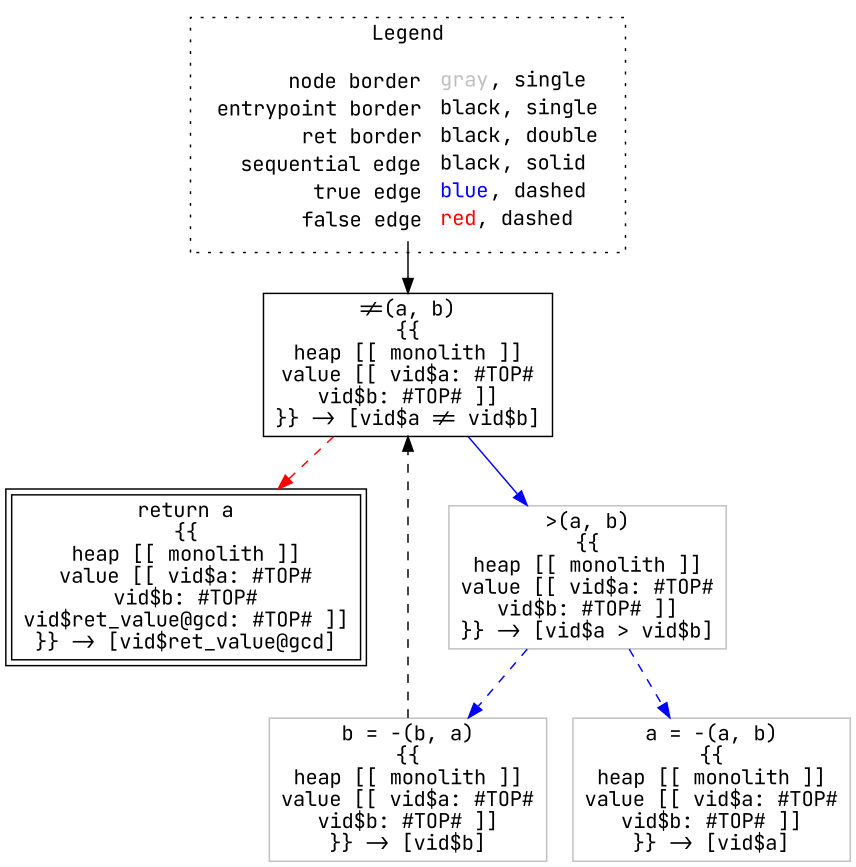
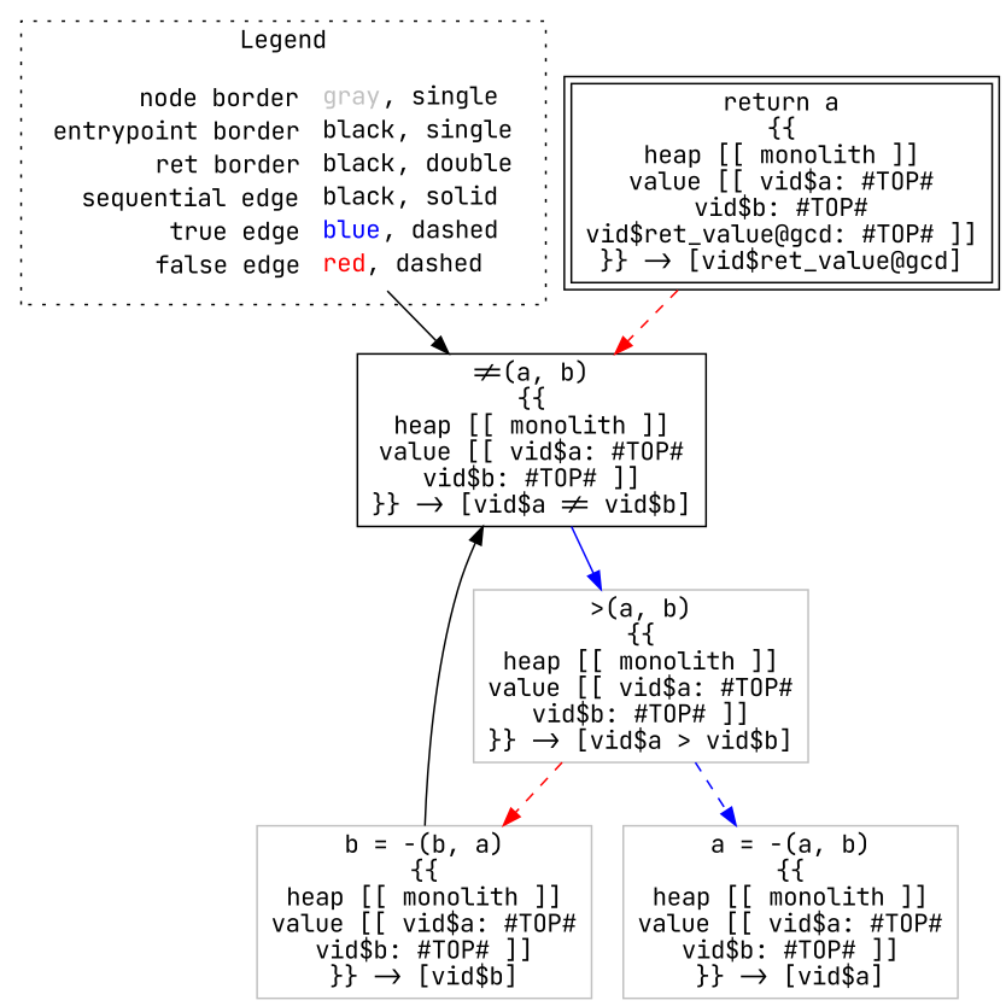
  digraph {
    fontname="JetBrains Mono"
    node [fontname="JetBrains Mono" shape=rect color=gray]
    edge [color=black fontname="JetBrains Mono" style=dashed]
    n1 [label=<<table border="0" cellpadding="2" cellspacing="0" cellborder="0"><tr><td align="right">node border&nbsp;</td><td align="left"><font color="gray">gray</font>, single</td></tr><tr><td align="right">entrypoint border&nbsp;</td><td align="left"><font color="black">black</font>, single</td></tr><tr><td align="right">ret border&nbsp;</td><td align="left"><font color="black">black</font>, double</td></tr><tr><td align="right">sequential edge&nbsp;</td><td align="left"><font color="black">black</font>, solid</td></tr><tr><td align="right">true edge&nbsp;</td><td align="left"><font color="blue">blue</font>, dashed</td></tr><tr><td align="right">false edge&nbsp;</td><td align="left"><font color="red">red</font>, dashed</td></tr></table>> shape=plaintext color=""]
    n2 [color=black label=<!=(a, b)<BR/>{{<BR/>heap [[ monolith ]]<BR/>value [[ vid$a: #TOP#<BR/>vid$b: #TOP# ]]<BR/>}} -&gt; [vid$a != vid$b]>]
    n3 [color=black label=<return a<BR/>{{<BR/>heap [[ monolith ]]<BR/>value [[ vid$a: #TOP#<BR/>vid$b: #TOP#<BR/>vid$ret_value@gcd: #TOP# ]]<BR/>}} -&gt; [vid$ret_value@gcd]> peripheries=2]
    n4 [label=<&gt;(a, b)<BR/>{{<BR/>heap [[ monolith ]]<BR/>value [[ vid$a: #TOP#<BR/>vid$b: #TOP# ]]<BR/>}} -&gt; [vid$a &gt; vid$b]>]
    n5 [label=<b = -(b, a)<BR/>{{<BR/>heap [[ monolith ]]<BR/>value [[ vid$a: #TOP#<BR/>vid$b: #TOP# ]]<BR/>}} -&gt; [vid$b]>]
    n6 [label=<a = -(a, b)<BR/>{{<BR/>heap [[ monolith ]]<BR/>value [[ vid$a: #TOP#<BR/>vid$b: #TOP# ]]<BR/>}} -&gt; [vid$a]>]
    subgraph cluster_1 {
      label=Legend
      style=dotted
      n1
    }
    n1 -> n2 [style=""]
-   n2 -> n3 [color=red]
+   n3 -> n2 [color=red]
    n2 -> n4 [color=blue style=solid]
-   n4 -> n5 [color=blue]
+   n4 -> n5 [color=red]
    n4 -> n6 [color=blue]
-   n5 -> n2
+   n5 -> n2 [style=""]
  }
